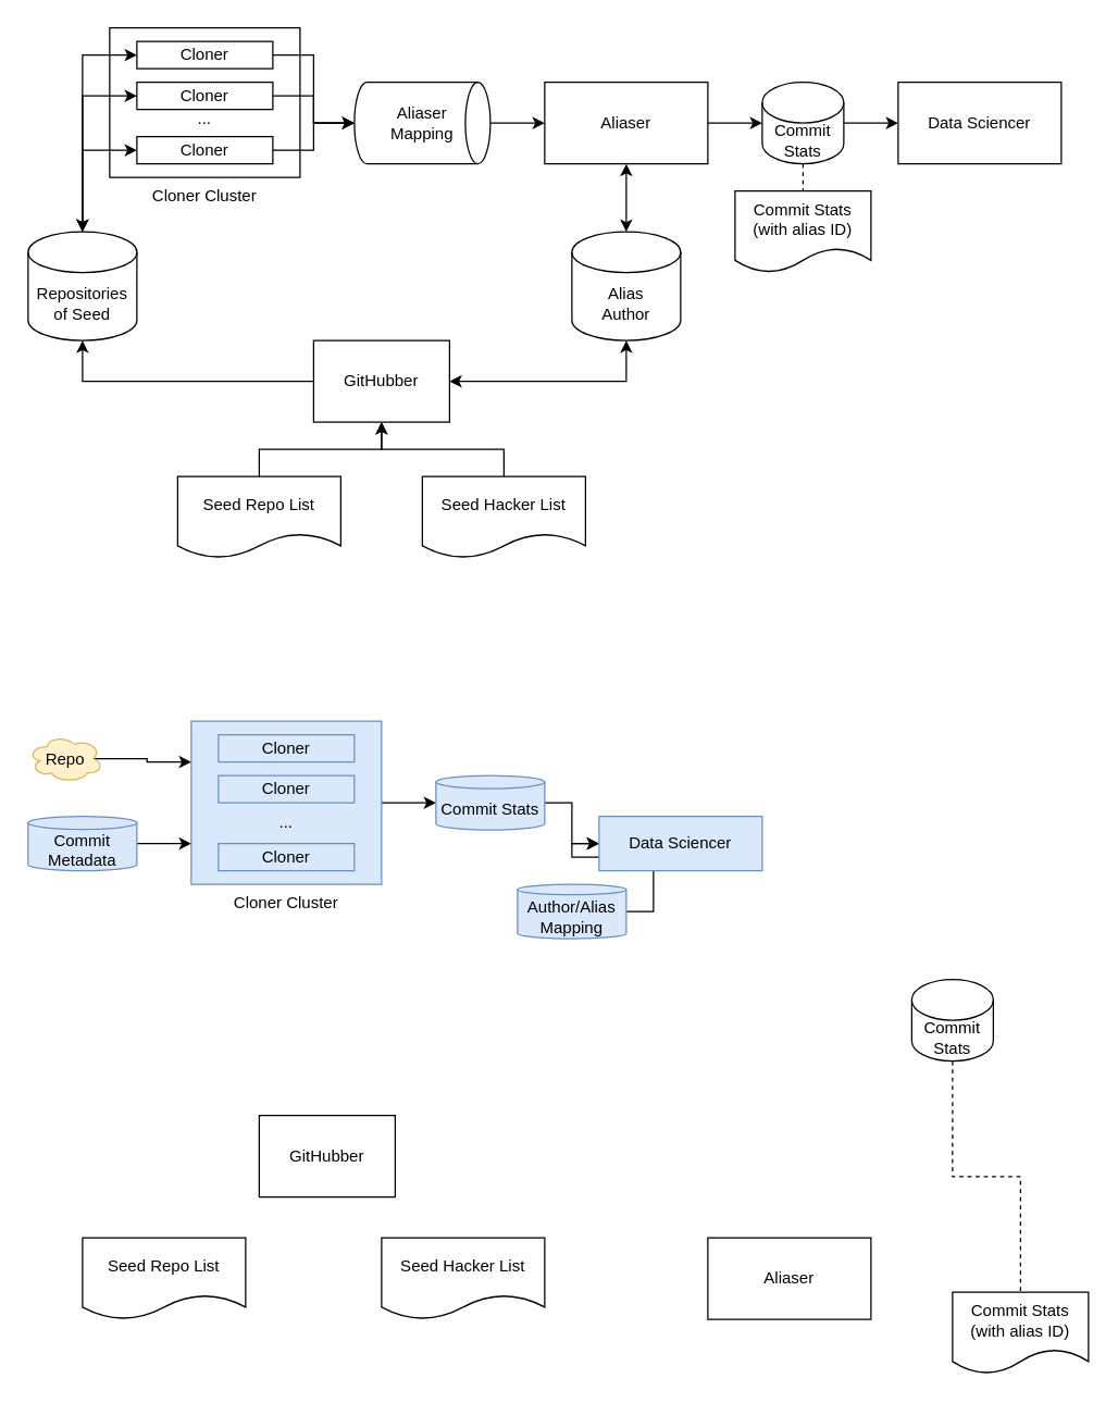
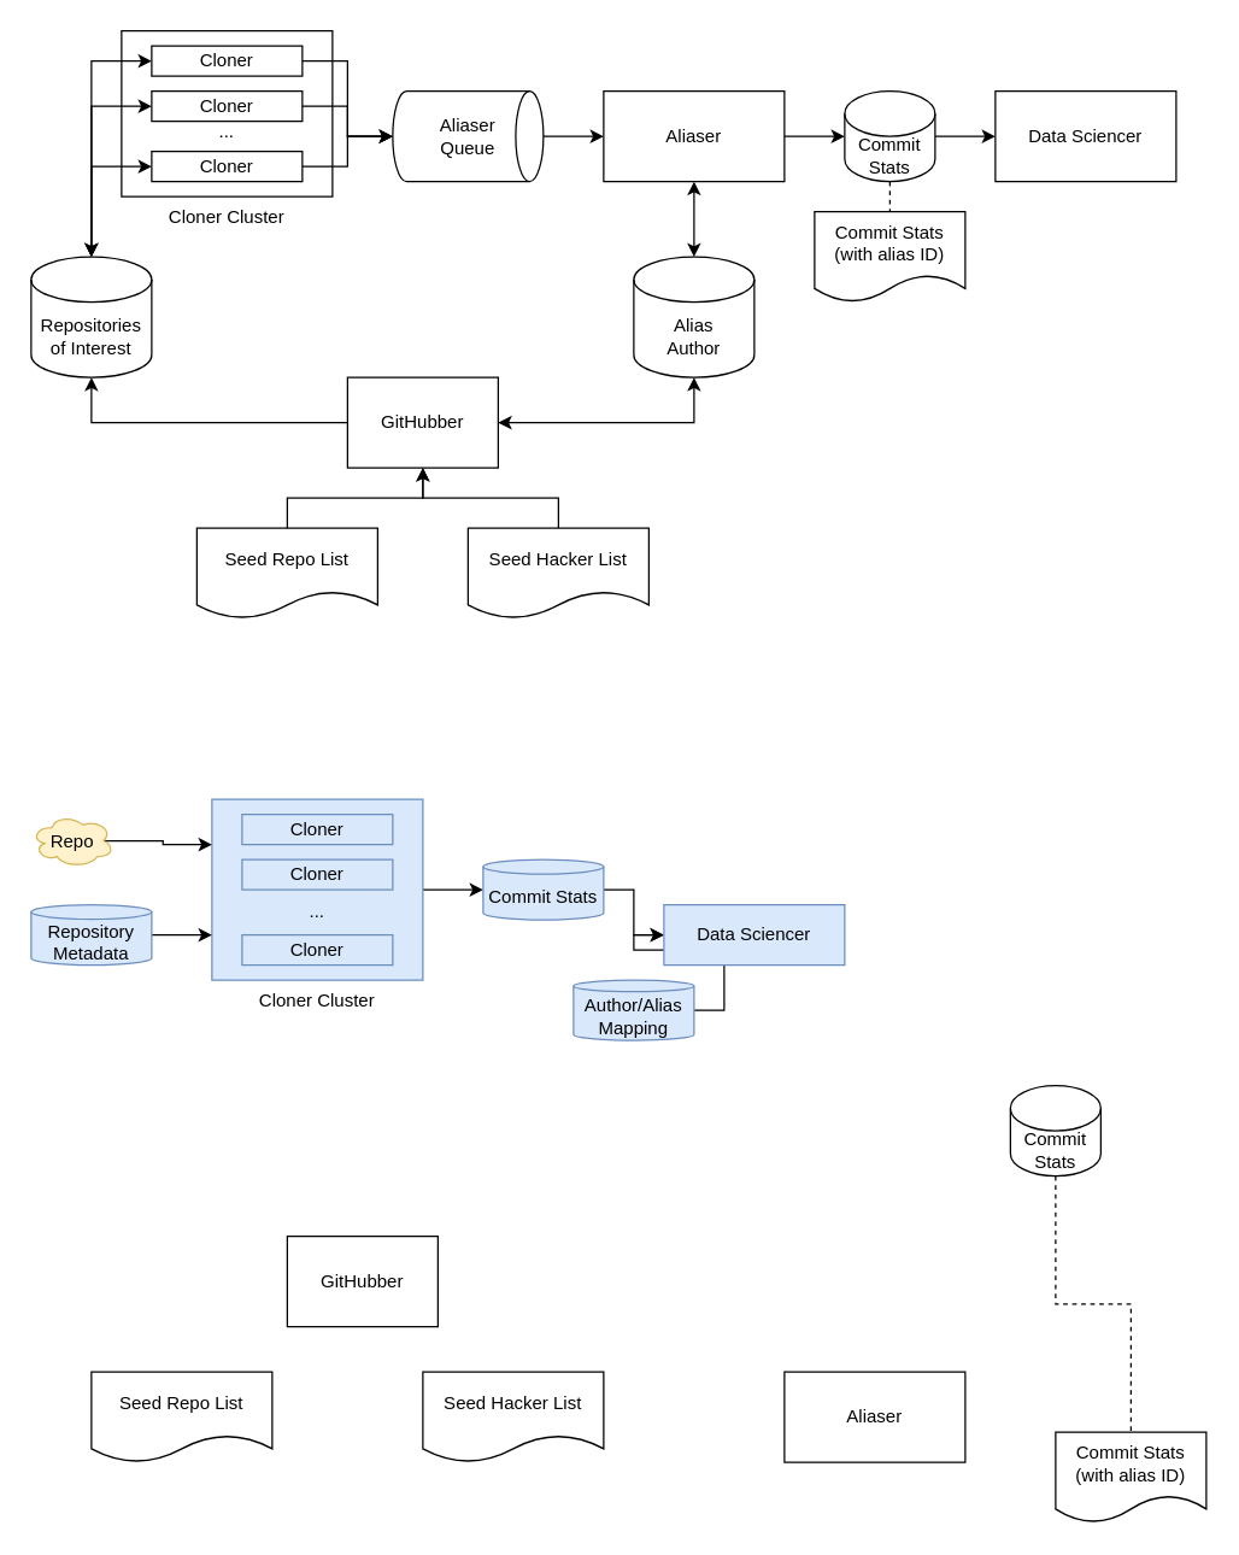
  <mxCell id="0" />
  <mxCell id="1" parent="0" />
  <mxCell id="2" value="Cloner Cluster" style="rounded=0;whiteSpace=wrap;html=1;imageVerticalAlign=middle;labelPosition=center;verticalLabelPosition=bottom;align=center;verticalAlign=top;" vertex="1" parent="1"><mxGeometry x="80" y="20" width="140" height="110" as="geometry" /></mxCell>
  <mxCell id="3" style="edgeStyle=orthogonalEdgeStyle;rounded=0;orthogonalLoop=1;jettySize=auto;html=1;exitX=0.5;exitY=0;exitDx=0;exitDy=0;exitPerimeter=0;entryX=0;entryY=0.5;entryDx=0;entryDy=0;startArrow=classic;startFill=1;" edge="1" parent="1" source="6" target="10"><mxGeometry relative="1" as="geometry" /></mxCell>
  <mxCell id="4" style="edgeStyle=orthogonalEdgeStyle;rounded=0;orthogonalLoop=1;jettySize=auto;html=1;exitX=0.5;exitY=0;exitDx=0;exitDy=0;exitPerimeter=0;entryX=0;entryY=0.5;entryDx=0;entryDy=0;startArrow=classic;startFill=1;" edge="1" parent="1" source="6" target="12"><mxGeometry relative="1" as="geometry" /></mxCell>
  <mxCell id="5" style="edgeStyle=orthogonalEdgeStyle;rounded=0;orthogonalLoop=1;jettySize=auto;html=1;exitX=0.5;exitY=0;exitDx=0;exitDy=0;exitPerimeter=0;entryX=0;entryY=0.5;entryDx=0;entryDy=0;startArrow=classic;startFill=1;" edge="1" parent="1" source="6" target="14"><mxGeometry relative="1" as="geometry" /></mxCell>
- <mxCell id="6" value="Repositories&lt;br&gt;of Seed" style="shape=cylinder3;whiteSpace=wrap;html=1;boundedLbl=1;backgroundOutline=1;size=15;" vertex="1" parent="1"><mxGeometry x="20" y="170" width="80" height="80" as="geometry" /></mxCell>
+ <mxCell id="6" value="Repositories&lt;br&gt;of Interest" style="shape=cylinder3;whiteSpace=wrap;html=1;boundedLbl=1;backgroundOutline=1;size=15;" vertex="1" parent="1"><mxGeometry x="20" y="170" width="80" height="80" as="geometry" /></mxCell>
  <mxCell id="7" style="edgeStyle=orthogonalEdgeStyle;rounded=0;orthogonalLoop=1;jettySize=auto;html=1;exitX=1;exitY=0.5;exitDx=0;exitDy=0;exitPerimeter=0;entryX=0;entryY=0.5;entryDx=0;entryDy=0;endArrow=classic;endFill=1;" edge="1" parent="1" source="8" target="17"><mxGeometry relative="1" as="geometry" /></mxCell>
- <mxCell id="8" value="Aliaser&lt;br&gt;Mapping" style="strokeWidth=1;html=1;shape=mxgraph.flowchart.direct_data;whiteSpace=wrap;" vertex="1" parent="1"><mxGeometry x="260" y="60" width="100" height="60" as="geometry" /></mxCell>
+ <mxCell id="8" value="Aliaser&lt;br&gt;Queue" style="strokeWidth=1;html=1;shape=mxgraph.flowchart.direct_data;whiteSpace=wrap;" vertex="1" parent="1"><mxGeometry x="260" y="60" width="100" height="60" as="geometry" /></mxCell>
  <mxCell id="9" style="edgeStyle=orthogonalEdgeStyle;rounded=0;orthogonalLoop=1;jettySize=auto;html=1;exitX=1;exitY=0.5;exitDx=0;exitDy=0;entryX=0;entryY=0.5;entryDx=0;entryDy=0;entryPerimeter=0;endArrow=classic;endFill=1;" edge="1" parent="1" source="10" target="8"><mxGeometry relative="1" as="geometry" /></mxCell>
  <mxCell id="10" value="Cloner" style="rounded=0;whiteSpace=wrap;html=1;" vertex="1" parent="1"><mxGeometry x="100" y="30" width="100" height="20" as="geometry" /></mxCell>
  <mxCell id="11" style="edgeStyle=orthogonalEdgeStyle;rounded=0;orthogonalLoop=1;jettySize=auto;html=1;exitX=1;exitY=0.5;exitDx=0;exitDy=0;entryX=0;entryY=0.5;entryDx=0;entryDy=0;entryPerimeter=0;endArrow=classic;endFill=1;" edge="1" parent="1" source="12" target="8"><mxGeometry relative="1" as="geometry" /></mxCell>
  <mxCell id="12" value="Cloner" style="rounded=0;whiteSpace=wrap;html=1;" vertex="1" parent="1"><mxGeometry x="100" y="60" width="100" height="20" as="geometry" /></mxCell>
  <mxCell id="13" style="edgeStyle=orthogonalEdgeStyle;rounded=0;orthogonalLoop=1;jettySize=auto;html=1;exitX=1;exitY=0.5;exitDx=0;exitDy=0;entryX=0;entryY=0.5;entryDx=0;entryDy=0;entryPerimeter=0;startArrow=none;startFill=0;endArrow=classic;endFill=1;" edge="1" parent="1" source="14" target="8"><mxGeometry relative="1" as="geometry" /></mxCell>
  <mxCell id="14" value="Cloner" style="rounded=0;whiteSpace=wrap;html=1;" vertex="1" parent="1"><mxGeometry x="100" y="100" width="100" height="20" as="geometry" /></mxCell>
  <mxCell id="15" value="..." style="text;html=1;strokeColor=none;fillColor=none;align=center;verticalAlign=middle;whiteSpace=wrap;rounded=0;" vertex="1" parent="1"><mxGeometry x="120" y="72" width="60" height="30" as="geometry" /></mxCell>
  <mxCell id="16" style="edgeStyle=orthogonalEdgeStyle;rounded=0;orthogonalLoop=1;jettySize=auto;html=1;exitX=1;exitY=0.5;exitDx=0;exitDy=0;entryX=0;entryY=0.5;entryDx=0;entryDy=0;entryPerimeter=0;endArrow=classic;endFill=1;" edge="1" parent="1" source="17" target="29"><mxGeometry relative="1" as="geometry" /></mxCell>
  <mxCell id="17" value="Aliaser" style="rounded=0;whiteSpace=wrap;html=1;strokeWidth=1;" vertex="1" parent="1"><mxGeometry x="400" y="60" width="120" height="60" as="geometry" /></mxCell>
  <mxCell id="18" style="edgeStyle=orthogonalEdgeStyle;rounded=0;orthogonalLoop=1;jettySize=auto;html=1;exitX=0.5;exitY=0;exitDx=0;exitDy=0;exitPerimeter=0;entryX=0.5;entryY=1;entryDx=0;entryDy=0;endArrow=classic;endFill=1;startArrow=classic;startFill=1;" edge="1" parent="1" source="19" target="17"><mxGeometry relative="1" as="geometry" /></mxCell>
  <mxCell id="19" value="Alias&lt;br&gt;Author" style="shape=cylinder3;whiteSpace=wrap;html=1;boundedLbl=1;backgroundOutline=1;size=15;strokeWidth=1;" vertex="1" parent="1"><mxGeometry x="420" y="170" width="80" height="80" as="geometry" /></mxCell>
  <mxCell id="20" style="edgeStyle=orthogonalEdgeStyle;rounded=0;orthogonalLoop=1;jettySize=auto;html=1;exitX=1;exitY=0.5;exitDx=0;exitDy=0;entryX=0.5;entryY=1;entryDx=0;entryDy=0;entryPerimeter=0;startArrow=classic;startFill=1;" edge="1" parent="1" source="24" target="19"><mxGeometry relative="1" as="geometry" /></mxCell>
  <mxCell id="21" style="edgeStyle=orthogonalEdgeStyle;rounded=0;orthogonalLoop=1;jettySize=auto;html=1;exitX=0;exitY=0.5;exitDx=0;exitDy=0;entryX=0.5;entryY=1;entryDx=0;entryDy=0;entryPerimeter=0;" edge="1" parent="1" source="24" target="6"><mxGeometry relative="1" as="geometry" /></mxCell>
  <mxCell id="22" style="edgeStyle=orthogonalEdgeStyle;rounded=0;orthogonalLoop=1;jettySize=auto;html=1;exitX=0.5;exitY=1;exitDx=0;exitDy=0;entryX=0.5;entryY=0;entryDx=0;entryDy=0;endArrow=none;endFill=0;startArrow=classic;startFill=1;" edge="1" parent="1" source="24" target="25"><mxGeometry relative="1" as="geometry" /></mxCell>
  <mxCell id="23" style="edgeStyle=orthogonalEdgeStyle;rounded=0;orthogonalLoop=1;jettySize=auto;html=1;exitX=0.5;exitY=1;exitDx=0;exitDy=0;entryX=0.5;entryY=0;entryDx=0;entryDy=0;endArrow=none;endFill=0;startArrow=classic;startFill=1;" edge="1" parent="1" source="24" target="26"><mxGeometry relative="1" as="geometry" /></mxCell>
  <mxCell id="24" value="GitHubber" style="rounded=0;whiteSpace=wrap;html=1;strokeWidth=1;" vertex="1" parent="1"><mxGeometry x="230" y="250" width="100" height="60" as="geometry" /></mxCell>
  <mxCell id="25" value="Seed Repo List" style="shape=document;whiteSpace=wrap;html=1;boundedLbl=1;strokeWidth=1;" vertex="1" parent="1"><mxGeometry x="130" y="350" width="120" height="60" as="geometry" /></mxCell>
  <mxCell id="26" value="Seed Hacker List" style="shape=document;whiteSpace=wrap;html=1;boundedLbl=1;strokeWidth=1;" vertex="1" parent="1"><mxGeometry x="310" y="350" width="120" height="60" as="geometry" /></mxCell>
  <mxCell id="27" style="edgeStyle=orthogonalEdgeStyle;rounded=0;orthogonalLoop=1;jettySize=auto;html=1;exitX=0.5;exitY=1;exitDx=0;exitDy=0;exitPerimeter=0;entryX=0.5;entryY=0;entryDx=0;entryDy=0;dashed=1;endArrow=none;endFill=0;" edge="1" parent="1" source="29" target="30"><mxGeometry relative="1" as="geometry" /></mxCell>
  <mxCell id="28" style="edgeStyle=orthogonalEdgeStyle;rounded=0;orthogonalLoop=1;jettySize=auto;html=1;exitX=1;exitY=0.5;exitDx=0;exitDy=0;exitPerimeter=0;entryX=0;entryY=0.5;entryDx=0;entryDy=0;endArrow=classic;endFill=1;" edge="1" parent="1" source="29" target="31"><mxGeometry relative="1" as="geometry" /></mxCell>
  <mxCell id="29" value="Commit Stats" style="shape=cylinder3;whiteSpace=wrap;html=1;boundedLbl=1;backgroundOutline=1;size=15;strokeWidth=1;" vertex="1" parent="1"><mxGeometry x="560" y="60" width="60" height="60" as="geometry" /></mxCell>
  <mxCell id="30" value="Commit Stats&lt;br&gt;(with alias ID)" style="shape=document;whiteSpace=wrap;html=1;boundedLbl=1;" vertex="1" parent="1"><mxGeometry x="540" y="140" width="100" height="60" as="geometry" /></mxCell>
  <mxCell id="31" value="Data Sciencer" style="rounded=0;whiteSpace=wrap;html=1;strokeWidth=1;" vertex="1" parent="1"><mxGeometry x="660" y="60" width="120" height="60" as="geometry" /></mxCell>
  <mxCell id="32" style="edgeStyle=orthogonalEdgeStyle;rounded=0;orthogonalLoop=1;jettySize=auto;html=1;exitX=1;exitY=0.5;exitDx=0;exitDy=0;entryX=0;entryY=0.5;entryDx=0;entryDy=0;entryPerimeter=0;startArrow=none;startFill=0;endArrow=classic;endFill=1;" edge="1" parent="1" source="33" target="51"><mxGeometry relative="1" as="geometry" /></mxCell>
  <mxCell id="33" value="Cloner Cluster" style="rounded=0;whiteSpace=wrap;html=1;imageVerticalAlign=middle;labelPosition=center;verticalLabelPosition=bottom;align=center;verticalAlign=top;fillColor=#dae8fc;strokeColor=#6c8ebf;" vertex="1" parent="1"><mxGeometry x="140" y="530" width="140" height="120" as="geometry" /></mxCell>
  <mxCell id="34" style="edgeStyle=orthogonalEdgeStyle;rounded=0;orthogonalLoop=1;jettySize=auto;html=1;exitX=1;exitY=0.5;exitDx=0;exitDy=0;exitPerimeter=0;entryX=0;entryY=0.75;entryDx=0;entryDy=0;startArrow=none;startFill=0;endArrow=classic;endFill=1;" edge="1" parent="1" source="35" target="33"><mxGeometry relative="1" as="geometry" /></mxCell>
- <mxCell id="35" value="Commit&lt;br&gt;Metadata" style="shape=cylinder3;whiteSpace=wrap;html=1;boundedLbl=1;backgroundOutline=1;size=4.762;fillColor=#dae8fc;strokeColor=#6c8ebf;" vertex="1" parent="1"><mxGeometry x="20" y="600" width="80" height="40" as="geometry" /></mxCell>
+ <mxCell id="35" value="Repository&lt;br&gt;Metadata" style="shape=cylinder3;whiteSpace=wrap;html=1;boundedLbl=1;backgroundOutline=1;size=4.762;fillColor=#dae8fc;strokeColor=#6c8ebf;" vertex="1" parent="1"><mxGeometry x="20" y="600" width="80" height="40" as="geometry" /></mxCell>
  <mxCell id="36" value="Cloner" style="rounded=0;whiteSpace=wrap;html=1;fillColor=#dae8fc;strokeColor=#6c8ebf;" vertex="1" parent="1"><mxGeometry x="160" y="540" width="100" height="20" as="geometry" /></mxCell>
  <mxCell id="37" value="Cloner" style="rounded=0;whiteSpace=wrap;html=1;fillColor=#dae8fc;strokeColor=#6c8ebf;" vertex="1" parent="1"><mxGeometry x="160" y="570" width="100" height="20" as="geometry" /></mxCell>
  <mxCell id="38" value="Cloner" style="rounded=0;whiteSpace=wrap;html=1;fillColor=#dae8fc;strokeColor=#6c8ebf;" vertex="1" parent="1"><mxGeometry x="160" y="620" width="100" height="20" as="geometry" /></mxCell>
  <mxCell id="39" value="..." style="text;html=1;align=center;verticalAlign=middle;whiteSpace=wrap;rounded=0;" vertex="1" parent="1"><mxGeometry x="180" y="590" width="60" height="30" as="geometry" /></mxCell>
  <mxCell id="40" value="Aliaser" style="rounded=0;whiteSpace=wrap;html=1;strokeWidth=1;" vertex="1" parent="1"><mxGeometry x="520" y="910" width="120" height="60" as="geometry" /></mxCell>
  <mxCell id="41" style="edgeStyle=orthogonalEdgeStyle;rounded=0;orthogonalLoop=1;jettySize=auto;html=1;exitX=1;exitY=0.5;exitDx=0;exitDy=0;exitPerimeter=0;entryX=0;entryY=0.5;entryDx=0;entryDy=0;startArrow=none;startFill=0;endArrow=classic;endFill=1;" edge="1" parent="1" source="42" target="50"><mxGeometry relative="1" as="geometry" /></mxCell>
  <mxCell id="42" value="Author/Alias Mapping" style="shape=cylinder3;whiteSpace=wrap;html=1;boundedLbl=1;backgroundOutline=1;size=3.81;strokeWidth=1;fillColor=#dae8fc;strokeColor=#6c8ebf;" vertex="1" parent="1"><mxGeometry x="380" y="650" width="80" height="40" as="geometry" /></mxCell>
  <mxCell id="43" value="GitHubber" style="rounded=0;whiteSpace=wrap;html=1;strokeWidth=1;" vertex="1" parent="1"><mxGeometry x="190" y="820" width="100" height="60" as="geometry" /></mxCell>
  <mxCell id="44" value="Seed Repo List" style="shape=document;whiteSpace=wrap;html=1;boundedLbl=1;strokeWidth=1;" vertex="1" parent="1"><mxGeometry x="60" y="910" width="120" height="60" as="geometry" /></mxCell>
  <mxCell id="45" value="Seed Hacker List" style="shape=document;whiteSpace=wrap;html=1;boundedLbl=1;strokeWidth=1;" vertex="1" parent="1"><mxGeometry x="280" y="910" width="120" height="60" as="geometry" /></mxCell>
  <mxCell id="46" style="edgeStyle=orthogonalEdgeStyle;rounded=0;orthogonalLoop=1;jettySize=auto;html=1;exitX=0.5;exitY=1;exitDx=0;exitDy=0;exitPerimeter=0;entryX=0.5;entryY=0;entryDx=0;entryDy=0;dashed=1;endArrow=none;endFill=0;" edge="1" parent="1" source="48" target="49"><mxGeometry relative="1" as="geometry" /></mxCell>
  <mxCell id="47" style="edgeStyle=orthogonalEdgeStyle;rounded=0;orthogonalLoop=1;jettySize=auto;html=1;exitX=1;exitY=0.5;exitDx=0;exitDy=0;exitPerimeter=0;entryX=0;entryY=0.5;entryDx=0;entryDy=0;endArrow=classic;endFill=1;" edge="1" parent="1" source="51" target="50"><mxGeometry relative="1" as="geometry" /></mxCell>
  <mxCell id="48" value="Commit Stats" style="shape=cylinder3;whiteSpace=wrap;html=1;boundedLbl=1;backgroundOutline=1;size=15;strokeWidth=1;" vertex="1" parent="1"><mxGeometry x="670" y="720" width="60" height="60" as="geometry" /></mxCell>
  <mxCell id="49" value="Commit Stats&lt;br&gt;(with alias ID)" style="shape=document;whiteSpace=wrap;html=1;boundedLbl=1;" vertex="1" parent="1"><mxGeometry x="700" y="950" width="100" height="60" as="geometry" /></mxCell>
  <mxCell id="50" value="Data Sciencer" style="rounded=0;whiteSpace=wrap;html=1;strokeWidth=1;fillColor=#dae8fc;strokeColor=#6c8ebf;" vertex="1" parent="1"><mxGeometry x="440" y="600" width="120" height="40" as="geometry" /></mxCell>
  <mxCell id="51" value="Commit Stats" style="shape=cylinder3;whiteSpace=wrap;html=1;boundedLbl=1;backgroundOutline=1;size=4.762;strokeWidth=1;fillColor=#dae8fc;strokeColor=#6c8ebf;" vertex="1" parent="1"><mxGeometry x="320" y="570" width="80" height="40" as="geometry" /></mxCell>
  <mxCell id="52" style="edgeStyle=orthogonalEdgeStyle;rounded=0;orthogonalLoop=1;jettySize=auto;html=1;exitX=0.875;exitY=0.5;exitDx=0;exitDy=0;exitPerimeter=0;entryX=0;entryY=0.25;entryDx=0;entryDy=0;startArrow=none;startFill=0;endArrow=classic;endFill=1;" edge="1" parent="1" source="53" target="33"><mxGeometry relative="1" as="geometry" /></mxCell>
  <mxCell id="53" value="Repo" style="ellipse;shape=cloud;whiteSpace=wrap;html=1;strokeWidth=1;fillColor=#fff2cc;strokeColor=#d6b656;" vertex="1" parent="1"><mxGeometry x="20" y="540" width="55" height="35" as="geometry" /></mxCell>
